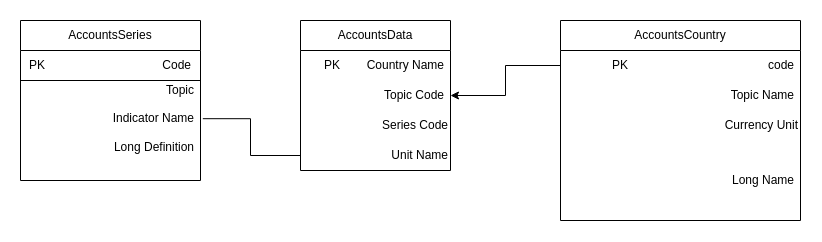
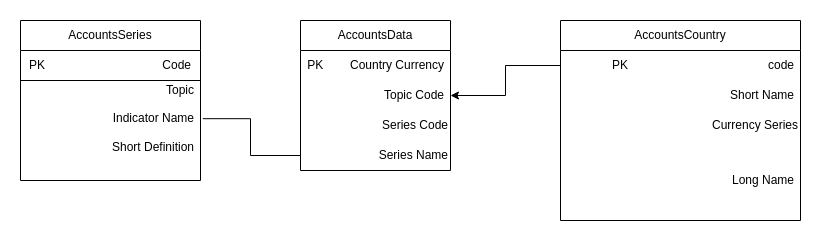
  <mxCell id="0" />
  <mxCell id="1" parent="0" />
  <mxCell id="2" value="AccountsSeries" style="swimlane;fontStyle=0;childLayout=stackLayout;horizontal=1;startSize=30;horizontalStack=0;resizeParent=1;resizeParentMax=0;resizeLast=0;collapsible=1;marginBottom=0;whiteSpace=wrap;html=1;" vertex="1" parent="1"><mxGeometry x="20" y="20" width="180" height="160" as="geometry"><mxRectangle x="50" y="180" width="60" height="30" as="alternateBounds" /></mxGeometry></mxCell>
  <mxCell id="3" value="&lt;div style=&quot;text-align: left;&quot;&gt;&lt;span style=&quot;background-color: initial;&quot;&gt;PK&amp;nbsp; &amp;nbsp; &amp;nbsp; &amp;nbsp; &amp;nbsp; &amp;nbsp;&lt;/span&gt;&lt;span style=&quot;background-color: initial; white-space: pre;&quot;&gt;&#09;&lt;/span&gt;&lt;span style=&quot;background-color: initial; white-space: pre;&quot;&gt;&#09;&lt;/span&gt;&lt;span style=&quot;background-color: initial; white-space: pre;&quot;&gt;&#09;&lt;/span&gt;Code&lt;/div&gt;" style="text;html=1;strokeColor=none;fillColor=none;align=center;verticalAlign=middle;whiteSpace=wrap;rounded=0;" vertex="1" parent="2"><mxGeometry y="30" width="180" height="30" as="geometry" /></mxCell>
  <mxCell id="4" value="" style="endArrow=none;html=1;rounded=0;entryX=1;entryY=1;entryDx=0;entryDy=0;" edge="1" parent="2" source="6" target="3"><mxGeometry width="50" height="50" relative="1" as="geometry"><mxPoint x="210" y="110" as="sourcePoint" /><mxPoint x="260" y="60" as="targetPoint" /><Array as="points"><mxPoint y="60" /></Array></mxGeometry></mxCell>
  <mxCell id="5" value="" style="endArrow=none;html=1;rounded=0;" edge="1" parent="2" source="6" target="3"><mxGeometry width="50" height="50" relative="1" as="geometry"><mxPoint x="340" y="140" as="sourcePoint" /><mxPoint x="390" y="90" as="targetPoint" /></mxGeometry></mxCell>
- <mxCell id="6" value="Topic&lt;br&gt;&lt;br&gt;Indicator Name&lt;br&gt;&lt;br&gt;Long Definition&lt;br&gt;&lt;br&gt;&lt;br&gt;&lt;span style=&quot;white-space: pre;&quot;&gt;&#09;&lt;/span&gt;&lt;span style=&quot;white-space: pre;&quot;&gt;&#09;&lt;/span&gt;&lt;span style=&quot;white-space: pre;&quot;&gt;&#09;&lt;/span&gt;&lt;span style=&quot;white-space: pre;&quot;&gt;&#09;&lt;/span&gt;&lt;br&gt;&lt;br&gt;&lt;br&gt;&lt;br&gt;&lt;span style=&quot;white-space: pre;&quot;&gt;&#09;&lt;/span&gt;&lt;span style=&quot;white-space: pre;&quot;&gt;&#09;&lt;/span&gt;&lt;span style=&quot;white-space: pre;&quot;&gt;&#09;&lt;/span&gt;&lt;span style=&quot;white-space: pre;&quot;&gt;&#09;&lt;/span&gt;" style="text;strokeColor=none;fillColor=none;align=right;verticalAlign=middle;spacingLeft=4;spacingRight=4;overflow=hidden;points=[[0,0.5],[1,0.5]];portConstraint=eastwest;rotatable=0;whiteSpace=wrap;html=1;" vertex="1" parent="2"><mxGeometry y="60" width="180" height="100" as="geometry" /></mxCell>
+ <mxCell id="6" value="Topic&lt;br&gt;&lt;br&gt;Indicator Name&lt;br&gt;&lt;br&gt;Short Definition&lt;br&gt;&lt;br&gt;&lt;br&gt;&lt;span style=&quot;white-space: pre;&quot;&gt;&#09;&lt;/span&gt;&lt;span style=&quot;white-space: pre;&quot;&gt;&#09;&lt;/span&gt;&lt;span style=&quot;white-space: pre;&quot;&gt;&#09;&lt;/span&gt;&lt;span style=&quot;white-space: pre;&quot;&gt;&#09;&lt;/span&gt;&lt;br&gt;&lt;br&gt;&lt;br&gt;&lt;br&gt;&lt;span style=&quot;white-space: pre;&quot;&gt;&#09;&lt;/span&gt;&lt;span style=&quot;white-space: pre;&quot;&gt;&#09;&lt;/span&gt;&lt;span style=&quot;white-space: pre;&quot;&gt;&#09;&lt;/span&gt;&lt;span style=&quot;white-space: pre;&quot;&gt;&#09;&lt;/span&gt;" style="text;strokeColor=none;fillColor=none;align=right;verticalAlign=middle;spacingLeft=4;spacingRight=4;overflow=hidden;points=[[0,0.5],[1,0.5]];portConstraint=eastwest;rotatable=0;whiteSpace=wrap;html=1;" vertex="1" parent="2"><mxGeometry y="60" width="180" height="100" as="geometry" /></mxCell>
  <mxCell id="7" value="AccountsData" style="swimlane;fontStyle=0;childLayout=stackLayout;horizontal=1;startSize=30;horizontalStack=0;resizeParent=1;resizeParentMax=0;resizeLast=0;collapsible=1;marginBottom=0;whiteSpace=wrap;html=1;" vertex="1" parent="1"><mxGeometry x="300" y="20" width="150" height="150" as="geometry" /></mxCell>
- <mxCell id="8" value="PK&amp;nbsp; &amp;nbsp; &amp;nbsp; &amp;nbsp; Country Name" style="text;strokeColor=none;fillColor=none;align=right;verticalAlign=middle;spacingLeft=4;spacingRight=4;overflow=hidden;points=[[0,0.5],[1,0.5]];portConstraint=eastwest;rotatable=0;whiteSpace=wrap;html=1;" vertex="1" parent="7"><mxGeometry y="30" width="150" height="30" as="geometry" /></mxCell>
+ <mxCell id="8" value="PK&amp;nbsp; &amp;nbsp; &amp;nbsp; &amp;nbsp; Country Currency" style="text;strokeColor=none;fillColor=none;align=right;verticalAlign=middle;spacingLeft=4;spacingRight=4;overflow=hidden;points=[[0,0.5],[1,0.5]];portConstraint=eastwest;rotatable=0;whiteSpace=wrap;html=1;" vertex="1" parent="7"><mxGeometry y="30" width="150" height="30" as="geometry" /></mxCell>
  <mxCell id="9" value="Topic Code" style="text;strokeColor=none;fillColor=none;align=right;verticalAlign=middle;spacingLeft=4;spacingRight=4;overflow=hidden;points=[[0,0.5],[1,0.5]];portConstraint=eastwest;rotatable=0;whiteSpace=wrap;html=1;" vertex="1" parent="7"><mxGeometry y="60" width="150" height="30" as="geometry" /></mxCell>
  <mxCell id="10" value="Series Code" style="text;html=1;strokeColor=none;fillColor=none;align=right;verticalAlign=middle;whiteSpace=wrap;rounded=0;" vertex="1" parent="7"><mxGeometry y="90" width="150" height="30" as="geometry" /></mxCell>
- <mxCell id="11" value="&lt;span style=&quot;white-space: pre;&quot;&gt;&#09;&lt;/span&gt;&amp;nbsp; &amp;nbsp; &amp;nbsp; Unit Name" style="text;html=1;strokeColor=none;fillColor=none;align=right;verticalAlign=middle;whiteSpace=wrap;rounded=0;" vertex="1" parent="7"><mxGeometry y="120" width="150" height="30" as="geometry" /></mxCell>
+ <mxCell id="11" value="&lt;span style=&quot;white-space: pre;&quot;&gt;&#09;&lt;/span&gt;&amp;nbsp; &amp;nbsp; &amp;nbsp; Series Name" style="text;html=1;strokeColor=none;fillColor=none;align=right;verticalAlign=middle;whiteSpace=wrap;rounded=0;" vertex="1" parent="7"><mxGeometry y="120" width="150" height="30" as="geometry" /></mxCell>
  <mxCell id="12" value="AccountsCountry" style="swimlane;fontStyle=0;childLayout=stackLayout;horizontal=1;startSize=30;horizontalStack=0;resizeParent=1;resizeParentMax=0;resizeLast=0;collapsible=1;marginBottom=0;whiteSpace=wrap;html=1;" vertex="1" parent="1"><mxGeometry x="560" y="20" width="240" height="200" as="geometry" /></mxCell>
  <mxCell id="13" value="PK&amp;nbsp; &amp;nbsp; &amp;nbsp; &amp;nbsp; &amp;nbsp; &amp;nbsp; &amp;nbsp; &amp;nbsp; &amp;nbsp; &amp;nbsp; &amp;nbsp; &amp;nbsp; &amp;nbsp; &amp;nbsp; &amp;nbsp; &amp;nbsp; &amp;nbsp; &amp;nbsp; &amp;nbsp; &amp;nbsp; &amp;nbsp; code" style="text;strokeColor=none;fillColor=none;align=right;verticalAlign=middle;spacingLeft=4;spacingRight=4;overflow=hidden;points=[[0,0.5],[1,0.5]];portConstraint=eastwest;rotatable=0;whiteSpace=wrap;html=1;" vertex="1" parent="12"><mxGeometry y="30" width="240" height="30" as="geometry" /></mxCell>
- <mxCell id="14" value="&amp;nbsp; &amp;nbsp; &amp;nbsp; &amp;nbsp; &amp;nbsp; &amp;nbsp; &amp;nbsp; &amp;nbsp; &amp;nbsp; &amp;nbsp; &amp;nbsp; &amp;nbsp; &amp;nbsp; &amp;nbsp; &amp;nbsp; &amp;nbsp; &amp;nbsp; &amp;nbsp; &amp;nbsp; &amp;nbsp; &amp;nbsp;Topic Name" style="text;strokeColor=none;fillColor=none;align=right;verticalAlign=middle;spacingLeft=4;spacingRight=4;overflow=hidden;points=[[0,0.5],[1,0.5]];portConstraint=eastwest;rotatable=0;whiteSpace=wrap;html=1;" vertex="1" parent="12"><mxGeometry y="60" width="240" height="30" as="geometry" /></mxCell>
- <mxCell id="15" value="Currency Unit" style="text;html=1;strokeColor=none;fillColor=none;align=right;verticalAlign=middle;whiteSpace=wrap;rounded=0;" vertex="1" parent="12"><mxGeometry y="90" width="240" height="30" as="geometry" /></mxCell>
+ <mxCell id="14" value="&amp;nbsp; &amp;nbsp; &amp;nbsp; &amp;nbsp; &amp;nbsp; &amp;nbsp; &amp;nbsp; &amp;nbsp; &amp;nbsp; &amp;nbsp; &amp;nbsp; &amp;nbsp; &amp;nbsp; &amp;nbsp; &amp;nbsp; &amp;nbsp; &amp;nbsp; &amp;nbsp; &amp;nbsp; &amp;nbsp; &amp;nbsp;Short Name" style="text;strokeColor=none;fillColor=none;align=right;verticalAlign=middle;spacingLeft=4;spacingRight=4;overflow=hidden;points=[[0,0.5],[1,0.5]];portConstraint=eastwest;rotatable=0;whiteSpace=wrap;html=1;" vertex="1" parent="12"><mxGeometry y="60" width="240" height="30" as="geometry" /></mxCell>
+ <mxCell id="15" value="Currency Series" style="text;html=1;strokeColor=none;fillColor=none;align=right;verticalAlign=middle;whiteSpace=wrap;rounded=0;" vertex="1" parent="12"><mxGeometry y="90" width="240" height="30" as="geometry" /></mxCell>
  <mxCell id="16" value="&amp;nbsp; &amp;nbsp; &amp;nbsp; &amp;nbsp; &amp;nbsp; &amp;nbsp; &amp;nbsp; &amp;nbsp; &amp;nbsp; &amp;nbsp; &amp;nbsp; &amp;nbsp; &amp;nbsp; &amp;nbsp; &amp;nbsp; &amp;nbsp; &amp;nbsp; &amp;nbsp; &amp;nbsp; &amp;nbsp; &amp;nbsp;Long Name" style="text;strokeColor=none;fillColor=none;align=right;verticalAlign=middle;spacingLeft=4;spacingRight=4;overflow=hidden;points=[[0,0.5],[1,0.5]];portConstraint=eastwest;rotatable=0;whiteSpace=wrap;html=1;" vertex="1" parent="12"><mxGeometry y="120" width="240" height="80" as="geometry" /></mxCell>
  <mxCell id="17" style="edgeStyle=orthogonalEdgeStyle;rounded=0;orthogonalLoop=1;jettySize=auto;html=1;exitX=0;exitY=0.5;exitDx=0;exitDy=0;" edge="1" parent="1" source="13" target="9"><mxGeometry relative="1" as="geometry" /></mxCell>
  <mxCell id="18" style="edgeStyle=orthogonalEdgeStyle;rounded=0;orthogonalLoop=1;jettySize=auto;html=1;exitX=0;exitY=0.5;exitDx=0;exitDy=0;entryX=1.013;entryY=0.382;entryDx=0;entryDy=0;entryPerimeter=0;endArrow=none;" edge="1" parent="1" source="11" target="6"><mxGeometry relative="1" as="geometry" /></mxCell>
